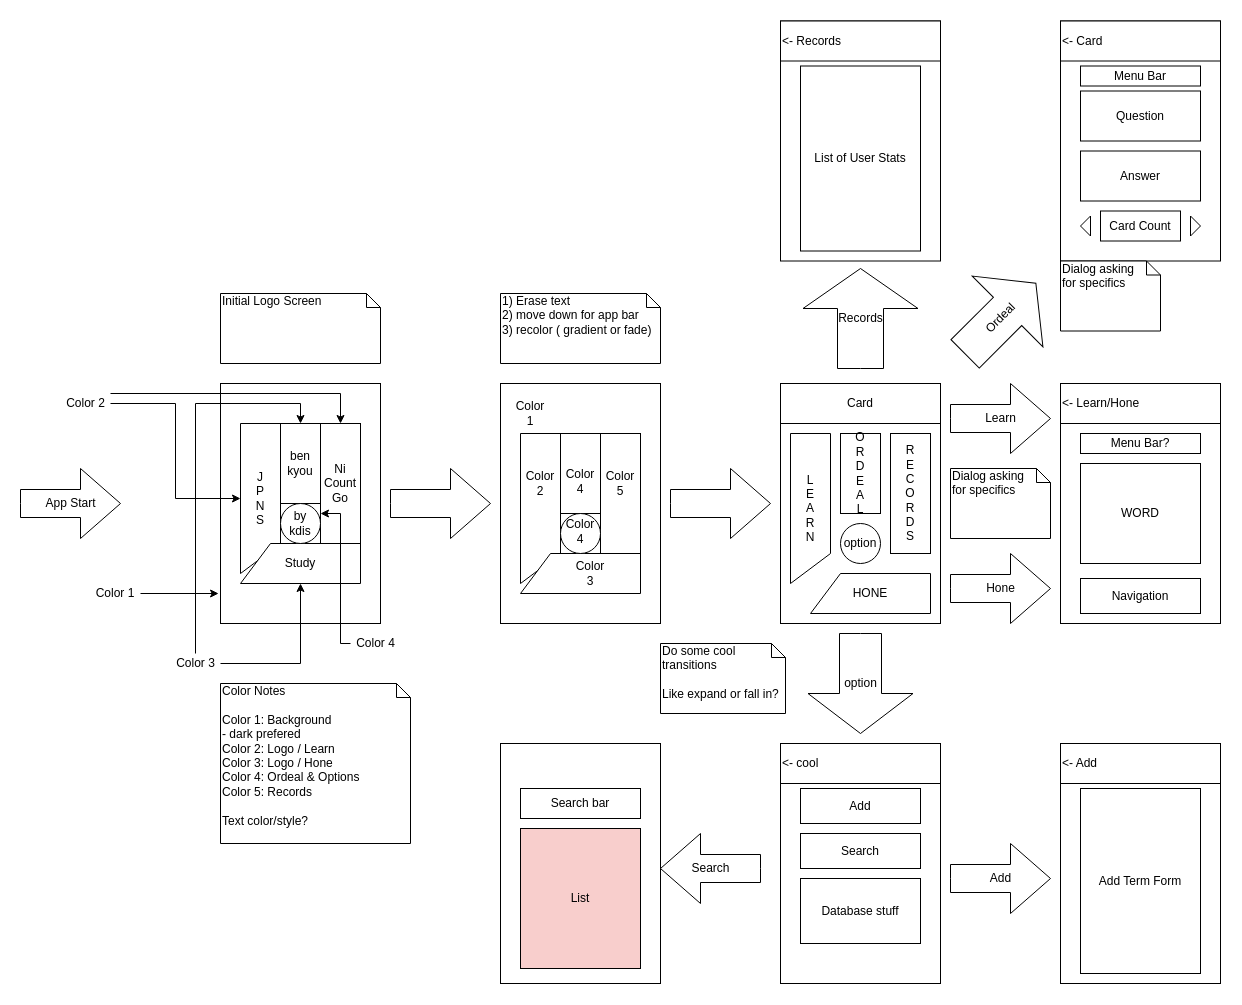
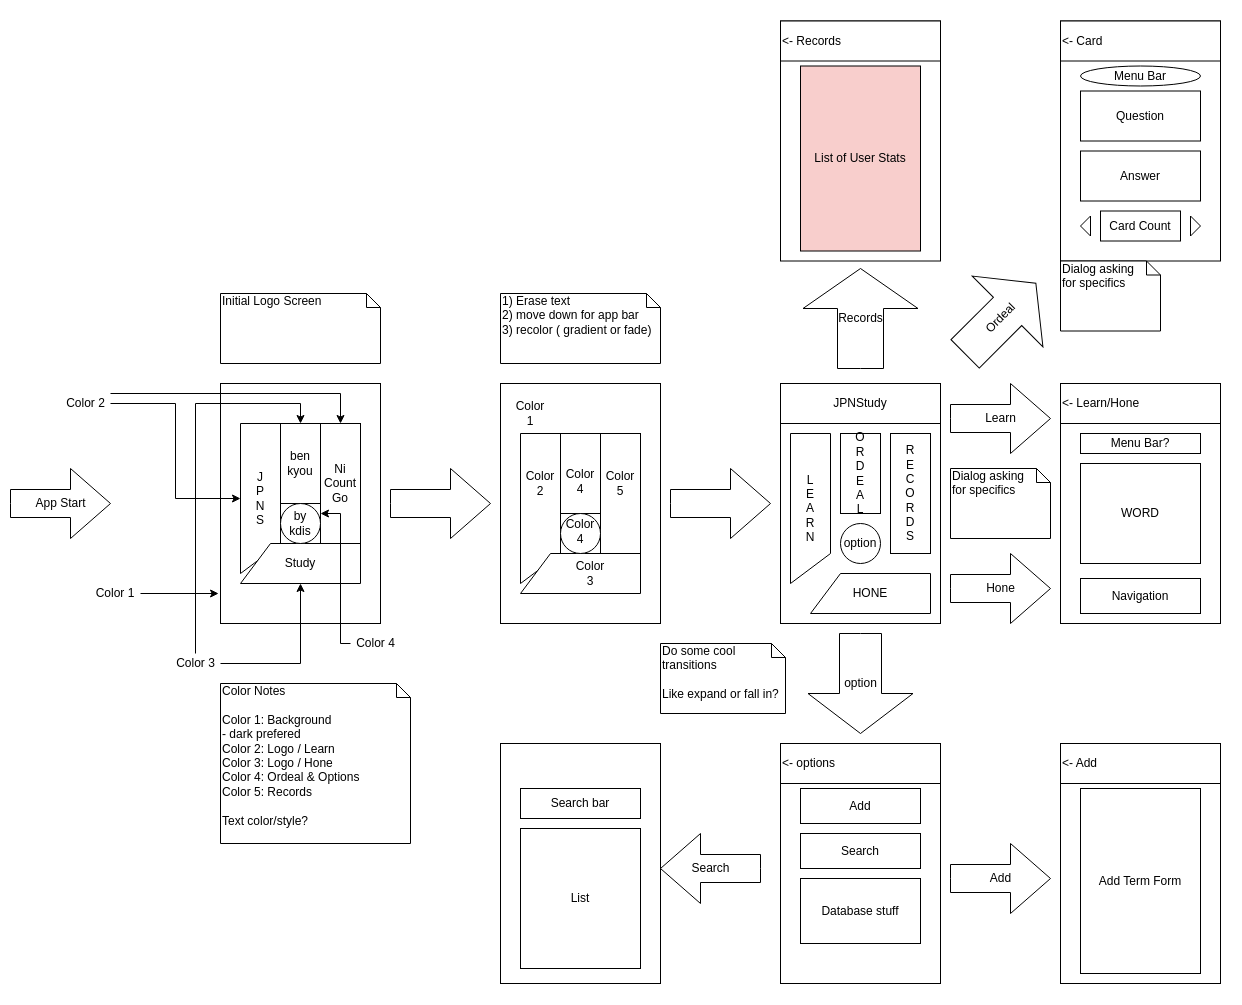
  <mxCell id="0" />
  <mxCell id="1" parent="0" />
  <mxCell id="2" value="" style="rounded=0;whiteSpace=wrap;html=1;" parent="1" vertex="1"><mxGeometry x="220" y="383" width="160" height="240" as="geometry" /></mxCell>
  <mxCell id="3" value="J&lt;br&gt;P&lt;br&gt;N&lt;br&gt;S" style="shape=manualInput;whiteSpace=wrap;html=1;direction=west;" parent="1" vertex="1"><mxGeometry x="240" y="423" width="40" height="150" as="geometry" /></mxCell>
  <mxCell id="4" value="Study" style="shape=manualInput;whiteSpace=wrap;html=1;direction=south;flipH=1;" parent="1" vertex="1"><mxGeometry x="240" y="543" width="120" height="40" as="geometry" /></mxCell>
  <mxCell id="5" value="ben&lt;br&gt;kyou" style="rounded=0;whiteSpace=wrap;html=1;" parent="1" vertex="1"><mxGeometry x="280" y="423" width="40" height="80" as="geometry" /></mxCell>
  <mxCell id="6" value="Ni&lt;br&gt;Count&lt;br&gt;Go" style="rounded=0;whiteSpace=wrap;html=1;" parent="1" vertex="1"><mxGeometry x="320" y="423" width="40" height="120" as="geometry" /></mxCell>
  <mxCell id="7" value="by&lt;br&gt;kdis" style="ellipse;whiteSpace=wrap;html=1;" parent="1" vertex="1"><mxGeometry x="280" y="503" width="40" height="40" as="geometry" /></mxCell>
  <mxCell id="8" value="" style="rounded=0;whiteSpace=wrap;html=1;" parent="1" vertex="1"><mxGeometry x="500" y="383" width="160" height="240" as="geometry" /></mxCell>
  <mxCell id="9" value="" style="shape=manualInput;whiteSpace=wrap;html=1;direction=west;" parent="1" vertex="1"><mxGeometry x="520" y="433" width="40" height="150" as="geometry" /></mxCell>
  <mxCell id="10" value="" style="shape=manualInput;whiteSpace=wrap;html=1;direction=south;flipH=1;" parent="1" vertex="1"><mxGeometry x="520" y="553" width="120" height="40" as="geometry" /></mxCell>
  <mxCell id="11" value="" style="rounded=0;whiteSpace=wrap;html=1;" parent="1" vertex="1"><mxGeometry x="560" y="433" width="40" height="80" as="geometry" /></mxCell>
  <mxCell id="12" value="" style="rounded=0;whiteSpace=wrap;html=1;" parent="1" vertex="1"><mxGeometry x="600" y="433" width="40" height="120" as="geometry" /></mxCell>
  <mxCell id="13" value="" style="ellipse;whiteSpace=wrap;html=1;" parent="1" vertex="1"><mxGeometry x="560" y="513" width="40" height="40" as="geometry" /></mxCell>
  <mxCell id="14" value="" style="rounded=0;whiteSpace=wrap;html=1;" parent="1" vertex="1"><mxGeometry x="780" y="383" width="160" height="240" as="geometry" /></mxCell>
  <mxCell id="15" value="L&lt;br&gt;E&lt;br&gt;A&lt;br&gt;R&lt;br&gt;N" style="shape=manualInput;whiteSpace=wrap;html=1;direction=west;" parent="1" vertex="1"><mxGeometry x="790" y="433" width="40" height="150" as="geometry" /></mxCell>
  <mxCell id="16" value="HONE" style="shape=manualInput;whiteSpace=wrap;html=1;direction=south;flipH=1;" parent="1" vertex="1"><mxGeometry x="810" y="573" width="120" height="40" as="geometry" /></mxCell>
  <mxCell id="17" value="O&lt;br&gt;R&lt;br&gt;D&lt;br&gt;E&lt;br&gt;A&lt;br&gt;L" style="rounded=0;whiteSpace=wrap;html=1;" parent="1" vertex="1"><mxGeometry x="840" y="433" width="40" height="80" as="geometry" /></mxCell>
  <mxCell id="18" value="R&lt;br&gt;E&lt;br&gt;C&lt;br&gt;O&lt;br&gt;R&lt;br&gt;D&lt;br&gt;S" style="rounded=0;whiteSpace=wrap;html=1;" parent="1" vertex="1"><mxGeometry x="890" y="433" width="40" height="120" as="geometry" /></mxCell>
  <mxCell id="19" value="option" style="ellipse;whiteSpace=wrap;html=1;" parent="1" vertex="1"><mxGeometry x="840" y="523" width="40" height="40" as="geometry" /></mxCell>
- <mxCell id="20" value="Card" style="rounded=0;whiteSpace=wrap;html=1;" parent="1" vertex="1"><mxGeometry x="780" y="383" width="160" height="40" as="geometry" /></mxCell>
+ <mxCell id="20" value="JPNStudy" style="rounded=0;whiteSpace=wrap;html=1;" parent="1" vertex="1"><mxGeometry x="780" y="383" width="160" height="40" as="geometry" /></mxCell>
  <mxCell id="21" value="" style="edgeStyle=orthogonalEdgeStyle;rounded=0;orthogonalLoop=1;jettySize=auto;html=1;entryX=1;entryY=0.5;entryDx=0;entryDy=0;" parent="1" source="23" target="3" edge="1"><mxGeometry relative="1" as="geometry" /></mxCell>
  <mxCell id="22" value="" style="edgeStyle=orthogonalEdgeStyle;rounded=0;orthogonalLoop=1;jettySize=auto;html=1;entryX=0.5;entryY=0;entryDx=0;entryDy=0;" parent="1" source="23" target="6" edge="1"><mxGeometry relative="1" as="geometry"><mxPoint x="125" y="588" as="targetPoint" /><Array as="points"><mxPoint x="340" y="393" /></Array></mxGeometry></mxCell>
  <mxCell id="23" value="Color 2" style="text;html=1;align=center;verticalAlign=middle;resizable=0;points=[];autosize=1;" parent="1" vertex="1"><mxGeometry x="60" y="393" width="50" height="20" as="geometry" /></mxCell>
  <mxCell id="24" value="" style="edgeStyle=orthogonalEdgeStyle;rounded=0;orthogonalLoop=1;jettySize=auto;html=1;" parent="1" source="26" target="4" edge="1"><mxGeometry relative="1" as="geometry"><mxPoint x="275" y="677" as="targetPoint" /></mxGeometry></mxCell>
  <mxCell id="25" value="" style="edgeStyle=orthogonalEdgeStyle;rounded=0;orthogonalLoop=1;jettySize=auto;html=1;entryX=0.5;entryY=0;entryDx=0;entryDy=0;" parent="1" source="26" target="5" edge="1"><mxGeometry relative="1" as="geometry"><mxPoint x="170" y="587" as="targetPoint" /><Array as="points"><mxPoint x="195" y="403" /><mxPoint x="300" y="403" /></Array></mxGeometry></mxCell>
  <mxCell id="26" value="Color 3" style="text;html=1;align=center;verticalAlign=middle;resizable=0;points=[];autosize=1;" parent="1" vertex="1"><mxGeometry x="170" y="653" width="50" height="20" as="geometry" /></mxCell>
  <mxCell id="27" value="" style="edgeStyle=orthogonalEdgeStyle;rounded=0;orthogonalLoop=1;jettySize=auto;html=1;entryX=0;entryY=0.75;entryDx=0;entryDy=0;" parent="1" source="28" target="6" edge="1"><mxGeometry relative="1" as="geometry"><mxPoint x="375" y="733" as="targetPoint" /><Array as="points"><mxPoint x="340" y="643" /><mxPoint x="340" y="513" /></Array></mxGeometry></mxCell>
  <mxCell id="28" value="Color 4" style="text;html=1;align=center;verticalAlign=middle;resizable=0;points=[];autosize=1;" parent="1" vertex="1"><mxGeometry x="350" y="633" width="50" height="20" as="geometry" /></mxCell>
  <mxCell id="29" value="1) Erase text&lt;br&gt;2) move down for app bar&lt;br&gt;3) recolor ( gradient or fade)" style="shape=note;whiteSpace=wrap;html=1;size=14;verticalAlign=top;align=left;spacingTop=-6;" parent="1" vertex="1"><mxGeometry x="500" y="293" width="160" height="70" as="geometry" /></mxCell>
  <mxCell id="30" value="Initial Logo Screen" style="shape=note;whiteSpace=wrap;html=1;size=14;verticalAlign=top;align=left;spacingTop=-6;" parent="1" vertex="1"><mxGeometry x="220" y="293" width="160" height="70" as="geometry" /></mxCell>
  <mxCell id="31" style="edgeStyle=orthogonalEdgeStyle;rounded=0;orthogonalLoop=1;jettySize=auto;html=1;exitX=1;exitY=0.5;exitDx=0;exitDy=0;entryX=-0.012;entryY=0.875;entryDx=0;entryDy=0;entryPerimeter=0;" parent="1" source="32" target="2" edge="1"><mxGeometry relative="1" as="geometry"><mxPoint x="210" y="593" as="targetPoint" /></mxGeometry></mxCell>
  <mxCell id="32" value="Color 1" style="text;html=1;strokeColor=none;fillColor=none;align=center;verticalAlign=middle;whiteSpace=wrap;rounded=0;" parent="1" vertex="1"><mxGeometry x="90" y="583" width="50" height="20" as="geometry" /></mxCell>
  <mxCell id="33" value="Color Notes&lt;br&gt;&lt;br&gt;Color 1: Background&lt;br&gt;- dark prefered&lt;br&gt;Color 2: Logo / Learn&lt;br&gt;Color 3: Logo / Hone&lt;br&gt;Color 4: Ordeal &amp;amp; Options&lt;br&gt;Color 5: Records&lt;br&gt;&lt;br&gt;Text color/style?" style="shape=note;whiteSpace=wrap;html=1;size=14;verticalAlign=top;align=left;spacingTop=-6;" parent="1" vertex="1"><mxGeometry x="220" y="683" width="190" height="160" as="geometry" /></mxCell>
  <mxCell id="34" value="Color &lt;br&gt;1" style="text;html=1;strokeColor=none;fillColor=none;align=center;verticalAlign=middle;whiteSpace=wrap;rounded=0;" parent="1" vertex="1"><mxGeometry x="505" y="403" width="50" height="20" as="geometry" /></mxCell>
  <mxCell id="35" value="Color &lt;br&gt;2" style="text;html=1;strokeColor=none;fillColor=none;align=center;verticalAlign=middle;whiteSpace=wrap;rounded=0;" parent="1" vertex="1"><mxGeometry x="515" y="473" width="50" height="20" as="geometry" /></mxCell>
  <mxCell id="36" value="Color &lt;br&gt;3" style="text;html=1;strokeColor=none;fillColor=none;align=center;verticalAlign=middle;whiteSpace=wrap;rounded=0;" parent="1" vertex="1"><mxGeometry x="565" y="563" width="50" height="20" as="geometry" /></mxCell>
  <mxCell id="37" value="Color &lt;br&gt;4" style="text;html=1;strokeColor=none;fillColor=none;align=center;verticalAlign=middle;whiteSpace=wrap;rounded=0;" parent="1" vertex="1"><mxGeometry x="555" y="470.5" width="50" height="20" as="geometry" /></mxCell>
  <mxCell id="38" value="Color &lt;br&gt;5" style="text;html=1;strokeColor=none;fillColor=none;align=center;verticalAlign=middle;whiteSpace=wrap;rounded=0;" parent="1" vertex="1"><mxGeometry x="595" y="473" width="50" height="20" as="geometry" /></mxCell>
  <mxCell id="39" value="Color &lt;br&gt;4" style="text;html=1;strokeColor=none;fillColor=none;align=center;verticalAlign=middle;whiteSpace=wrap;rounded=0;" parent="1" vertex="1"><mxGeometry x="555" y="520.5" width="50" height="20" as="geometry" /></mxCell>
- <mxCell id="40" value="App Start" style="html=1;shadow=0;dashed=0;align=center;verticalAlign=middle;shape=mxgraph.arrows2.arrow;dy=0.6;dx=40;notch=0;" vertex="1" parent="1"><mxGeometry x="20" y="468" width="100" height="70" as="geometry" /></mxCell>
+ <mxCell id="40" value="App Start" style="html=1;shadow=0;dashed=0;align=center;verticalAlign=middle;shape=mxgraph.arrows2.arrow;dy=0.6;dx=40;notch=0;" vertex="1" parent="1"><mxGeometry x="10" y="468" width="100" height="70" as="geometry" /></mxCell>
  <mxCell id="41" value="Learn" style="html=1;shadow=0;dashed=0;align=center;verticalAlign=middle;shape=mxgraph.arrows2.arrow;dy=0.6;dx=40;notch=0;" vertex="1" parent="1"><mxGeometry x="950" y="383" width="100" height="70" as="geometry" /></mxCell>
  <mxCell id="42" value="" style="html=1;shadow=0;dashed=0;align=center;verticalAlign=middle;shape=mxgraph.arrows2.arrow;dy=0.6;dx=40;notch=0;" vertex="1" parent="1"><mxGeometry x="390" y="468" width="100" height="70" as="geometry" /></mxCell>
  <mxCell id="43" value="" style="html=1;shadow=0;dashed=0;align=center;verticalAlign=middle;shape=mxgraph.arrows2.arrow;dy=0.6;dx=40;notch=0;" vertex="1" parent="1"><mxGeometry x="670" y="468" width="100" height="70" as="geometry" /></mxCell>
  <mxCell id="44" value="Do some cool &lt;br&gt;transitions&lt;br&gt;&lt;br&gt;Like expand or fall in?" style="shape=note;whiteSpace=wrap;html=1;size=14;verticalAlign=top;align=left;spacingTop=-6;" vertex="1" parent="1"><mxGeometry y="643" width="125" height="70" as="geometry" x="660" /></mxCell>
  <mxCell id="45" value="Hone" style="html=1;shadow=0;dashed=0;align=center;verticalAlign=middle;shape=mxgraph.arrows2.arrow;dy=0.6;dx=40;notch=0;" vertex="1" parent="1"><mxGeometry x="950" y="553" width="100" height="70" as="geometry" /></mxCell>
  <mxCell id="46" value="Ordeal" style="html=1;shadow=0;dashed=0;align=center;verticalAlign=middle;shape=mxgraph.arrows2.arrow;dy=0.6;dx=40;notch=0;rotation=-45;" vertex="1" parent="1"><mxGeometry x="950" y="268" width="100" height="100" as="geometry" /></mxCell>
  <mxCell id="47" value="" style="rounded=0;whiteSpace=wrap;html=1;" vertex="1" parent="1"><mxGeometry x="1060" y="20.5" width="160" height="240" as="geometry" /></mxCell>
  <mxCell id="48" value="&amp;lt;- Card" style="rounded=0;whiteSpace=wrap;html=1;align=left;" vertex="1" parent="1"><mxGeometry x="1060" y="20.5" width="160" height="40" as="geometry" /></mxCell>
  <mxCell id="49" value="Question" style="rounded=0;whiteSpace=wrap;html=1;" vertex="1" parent="1"><mxGeometry x="1080" y="90.5" width="120" height="50" as="geometry" /></mxCell>
  <mxCell id="50" value="Card Count" style="rounded=0;whiteSpace=wrap;html=1;" vertex="1" parent="1"><mxGeometry x="1100" y="210.5" width="80" height="30" as="geometry" /></mxCell>
  <mxCell id="51" value="" style="html=1;shadow=0;dashed=0;align=center;verticalAlign=middle;shape=mxgraph.arrows2.arrow;dy=0.6;dx=40;notch=0;flipH=1;" vertex="1" parent="1"><mxGeometry x="1080" y="215.5" width="10" height="20" as="geometry" /></mxCell>
  <mxCell id="52" value="" style="html=1;shadow=0;dashed=0;align=center;verticalAlign=middle;shape=mxgraph.arrows2.arrow;dy=0.6;dx=40;notch=0;" vertex="1" parent="1"><mxGeometry x="1190" y="215.5" width="10" height="20" as="geometry" /></mxCell>
- <mxCell id="53" value="Menu Bar" style="rounded=0;whiteSpace=wrap;html=1;" vertex="1" parent="1"><mxGeometry x="1080" y="65.5" width="120" height="20" as="geometry" /></mxCell>
+ <mxCell id="53" value="Menu Bar" style="ellipse;whiteSpace=wrap;html=1;" vertex="1" parent="1"><mxGeometry x="1080" y="65.5" width="120" height="20" as="geometry" /></mxCell>
  <mxCell id="54" value="Answer" style="rounded=0;whiteSpace=wrap;html=1;" vertex="1" parent="1"><mxGeometry x="1080" y="150.5" width="120" height="50" as="geometry" /></mxCell>
  <mxCell id="55" value="Records" style="html=1;shadow=0;dashed=0;align=center;verticalAlign=middle;shape=mxgraph.arrows2.arrow;dy=0.6;dx=40;notch=0;direction=north;" vertex="1" parent="1"><mxGeometry x="802.5" y="268" width="115" height="100" as="geometry" /></mxCell>
  <mxCell id="56" value="option" style="html=1;shadow=0;dashed=0;align=center;verticalAlign=middle;shape=mxgraph.arrows2.arrow;dy=0.6;dx=40;notch=0;direction=south;" vertex="1" parent="1"><mxGeometry x="807.5" y="633" width="105" height="100" as="geometry" /></mxCell>
  <mxCell id="57" value="" style="rounded=0;whiteSpace=wrap;html=1;" vertex="1" parent="1"><mxGeometry x="780" y="743" width="160" height="240" as="geometry" /></mxCell>
- <mxCell id="58" value="&amp;lt;- cool" style="rounded=0;whiteSpace=wrap;html=1;align=left;" vertex="1" parent="1"><mxGeometry x="780" y="743" width="160" height="40" as="geometry" /></mxCell>
+ <mxCell id="58" value="&amp;lt;- options" style="rounded=0;whiteSpace=wrap;html=1;align=left;" vertex="1" parent="1"><mxGeometry x="780" y="743" width="160" height="40" as="geometry" /></mxCell>
  <mxCell id="59" value="Add" style="rounded=0;whiteSpace=wrap;html=1;" vertex="1" parent="1"><mxGeometry x="800" y="788" width="120" height="35" as="geometry" /></mxCell>
  <mxCell id="60" value="Search" style="rounded=0;whiteSpace=wrap;html=1;" vertex="1" parent="1"><mxGeometry x="800" y="833" width="120" height="35" as="geometry" /></mxCell>
  <mxCell id="61" value="Database stuff" style="rounded=0;whiteSpace=wrap;html=1;" vertex="1" parent="1"><mxGeometry x="800" y="878" width="120" height="65" as="geometry" /></mxCell>
  <mxCell id="62" value="" style="rounded=0;whiteSpace=wrap;html=1;" vertex="1" parent="1"><mxGeometry x="500" y="743" width="160" height="240" as="geometry" /></mxCell>
  <mxCell id="63" value="Search bar" style="rounded=0;whiteSpace=wrap;html=1;" vertex="1" parent="1"><mxGeometry x="520" y="788" width="120" height="30" as="geometry" /></mxCell>
- <mxCell id="64" value="List" style="rounded=0;whiteSpace=wrap;html=1;fillColor=#f8cecc;" vertex="1" parent="1"><mxGeometry x="520" y="828" width="120" height="140" as="geometry" /></mxCell>
+ <mxCell id="64" value="List" style="rounded=0;whiteSpace=wrap;html=1;" vertex="1" parent="1"><mxGeometry x="520" y="828" width="120" height="140" as="geometry" /></mxCell>
  <mxCell id="65" value="" style="rounded=0;whiteSpace=wrap;html=1;" vertex="1" parent="1"><mxGeometry x="780" y="20.5" width="160" height="240" as="geometry" /></mxCell>
  <mxCell id="66" value="&amp;lt;- Records" style="rounded=0;whiteSpace=wrap;html=1;align=left;" vertex="1" parent="1"><mxGeometry x="780" y="20.5" width="160" height="40" as="geometry" /></mxCell>
- <mxCell id="67" value="List of User Stats" style="rounded=0;whiteSpace=wrap;html=1;" vertex="1" parent="1"><mxGeometry x="800" y="65.5" width="120" height="185" as="geometry" /></mxCell>
+ <mxCell id="67" value="List of User Stats" style="rounded=0;whiteSpace=wrap;html=1;fillColor=#f8cecc;" vertex="1" parent="1"><mxGeometry x="800" y="65.5" width="120" height="185" as="geometry" /></mxCell>
  <mxCell id="68" value="" style="rounded=0;whiteSpace=wrap;html=1;" vertex="1" parent="1"><mxGeometry x="1060" y="383" width="160" height="240" as="geometry" /></mxCell>
  <mxCell id="69" value="&amp;lt;- Learn/Hone" style="rounded=0;whiteSpace=wrap;html=1;align=left;" vertex="1" parent="1"><mxGeometry x="1060" y="383" width="160" height="40" as="geometry" /></mxCell>
  <mxCell id="70" value="WORD" style="rounded=0;whiteSpace=wrap;html=1;" vertex="1" parent="1"><mxGeometry x="1080" y="463" width="120" height="100" as="geometry" /></mxCell>
  <mxCell id="71" value="Menu Bar?" style="rounded=0;whiteSpace=wrap;html=1;" vertex="1" parent="1"><mxGeometry x="1080" y="433" width="120" height="20" as="geometry" /></mxCell>
  <mxCell id="72" value="Navigation" style="rounded=0;whiteSpace=wrap;html=1;" vertex="1" parent="1"><mxGeometry x="1080" y="578" width="120" height="35" as="geometry" /></mxCell>
  <mxCell id="73" value="Search" style="html=1;shadow=0;dashed=0;align=center;verticalAlign=middle;shape=mxgraph.arrows2.arrow;dy=0.6;dx=40;notch=0;direction=west;" vertex="1" parent="1"><mxGeometry y="833" width="100" height="70" as="geometry" x="660" /></mxCell>
  <mxCell id="74" value="Add" style="html=1;shadow=0;dashed=0;align=center;verticalAlign=middle;shape=mxgraph.arrows2.arrow;dy=0.6;dx=40;notch=0;" vertex="1" parent="1"><mxGeometry x="950" y="843" width="100" height="70" as="geometry" /></mxCell>
  <mxCell id="75" value="" style="rounded=0;whiteSpace=wrap;html=1;" vertex="1" parent="1"><mxGeometry x="1060" y="743" width="160" height="240" as="geometry" /></mxCell>
  <mxCell id="76" value="&amp;lt;- Add" style="rounded=0;whiteSpace=wrap;html=1;align=left;" vertex="1" parent="1"><mxGeometry x="1060" y="743" width="160" height="40" as="geometry" /></mxCell>
  <mxCell id="77" value="Add Term Form" style="rounded=0;whiteSpace=wrap;html=1;" vertex="1" parent="1"><mxGeometry x="1080" y="788" width="120" height="185" as="geometry" /></mxCell>
  <mxCell id="78" value="Dialog asking&lt;br&gt;for specifics" style="shape=note;whiteSpace=wrap;html=1;size=14;verticalAlign=top;align=left;spacingTop=-6;" vertex="1" parent="1"><mxGeometry x="950" y="468" width="100" height="70" as="geometry" /></mxCell>
  <mxCell id="79" value="Dialog asking&lt;br&gt;for specifics" style="shape=note;whiteSpace=wrap;html=1;size=14;verticalAlign=top;align=left;spacingTop=-6;" vertex="1" parent="1"><mxGeometry x="1060" y="260.5" width="100" height="70" as="geometry" /></mxCell>
